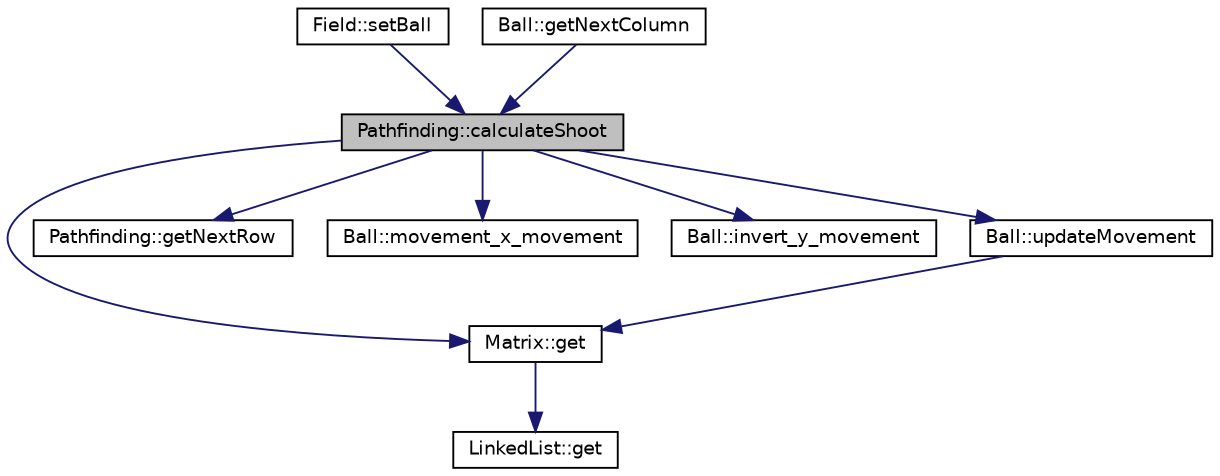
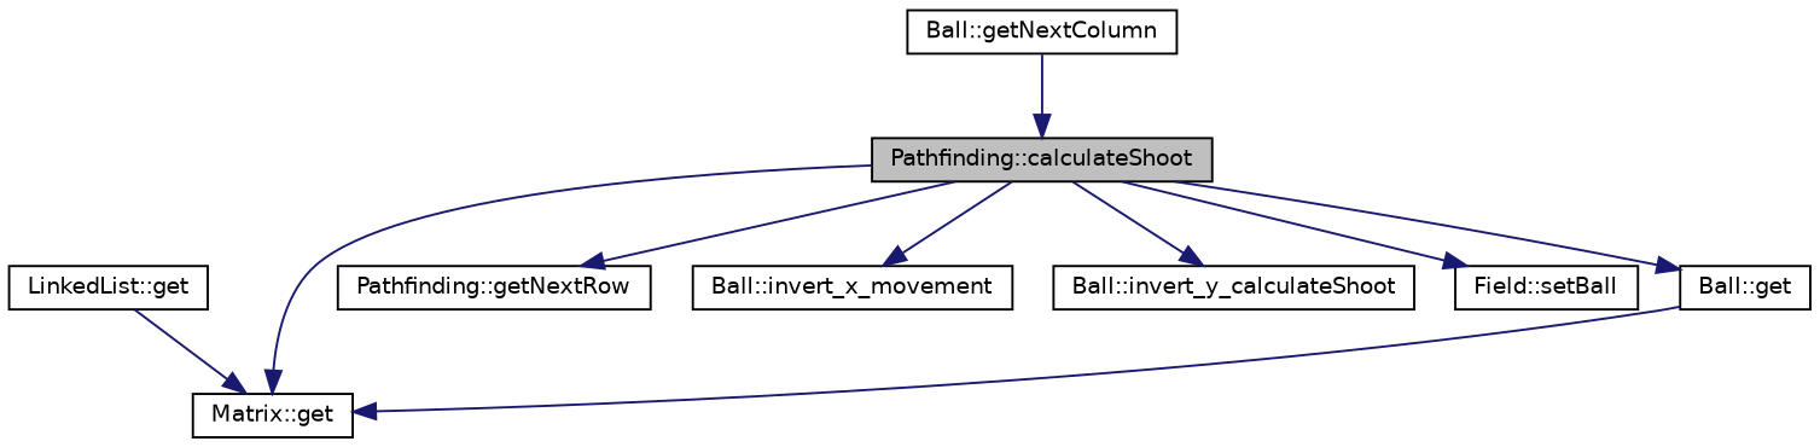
  digraph {
    rankdir=TB
    node [color=black fillcolor=white fontname=Helvetica fontsize=10 shape=record style=filled]
    edge [color=midnightblue fontname=Helvetica fontsize=10 labelfontname=Helvetica labelfontsize=10 style=solid]
    n1 [fillcolor=grey75 fontcolor=black height=0.2 label="Pathfinding::calculateShoot" width=0.4]
    n2 [height=0.2 label="Matrix::get" width=0.4]
    n3 [height=0.2 label="Pathfinding::getNextRow" width=0.4]
-   n4 [height=0.2 label="Ball::movement_x_movement" width=0.4]
-   n5 [height=0.2 label="Ball::invert_y_movement" width=0.4]
+   n4 [height=0.2 label="Ball::invert_x_movement" width=0.4]
+   n5 [height=0.2 label="Ball::invert_y_calculateShoot" width=0.4]
    n6 [height=0.2 label="Field::setBall" width=0.4]
-   n7 [height=0.2 label="Ball::updateMovement" width=0.4]
+   n7 [height=0.2 label="Ball::get" width=0.4]
    n8 [height=0.2 label="LinkedList::get" width=0.4]
    n9 [height=0.2 label="Ball::getNextColumn" width=0.4]
    n1 -> n2
    n1 -> n3
    n1 -> n4
    n1 -> n5
-   n6 -> n1
+   n1 -> n6
    n1 -> n7
-   n2 -> n8
+   n8 -> n2
    n7 -> n2
    n9 -> n1
  }
